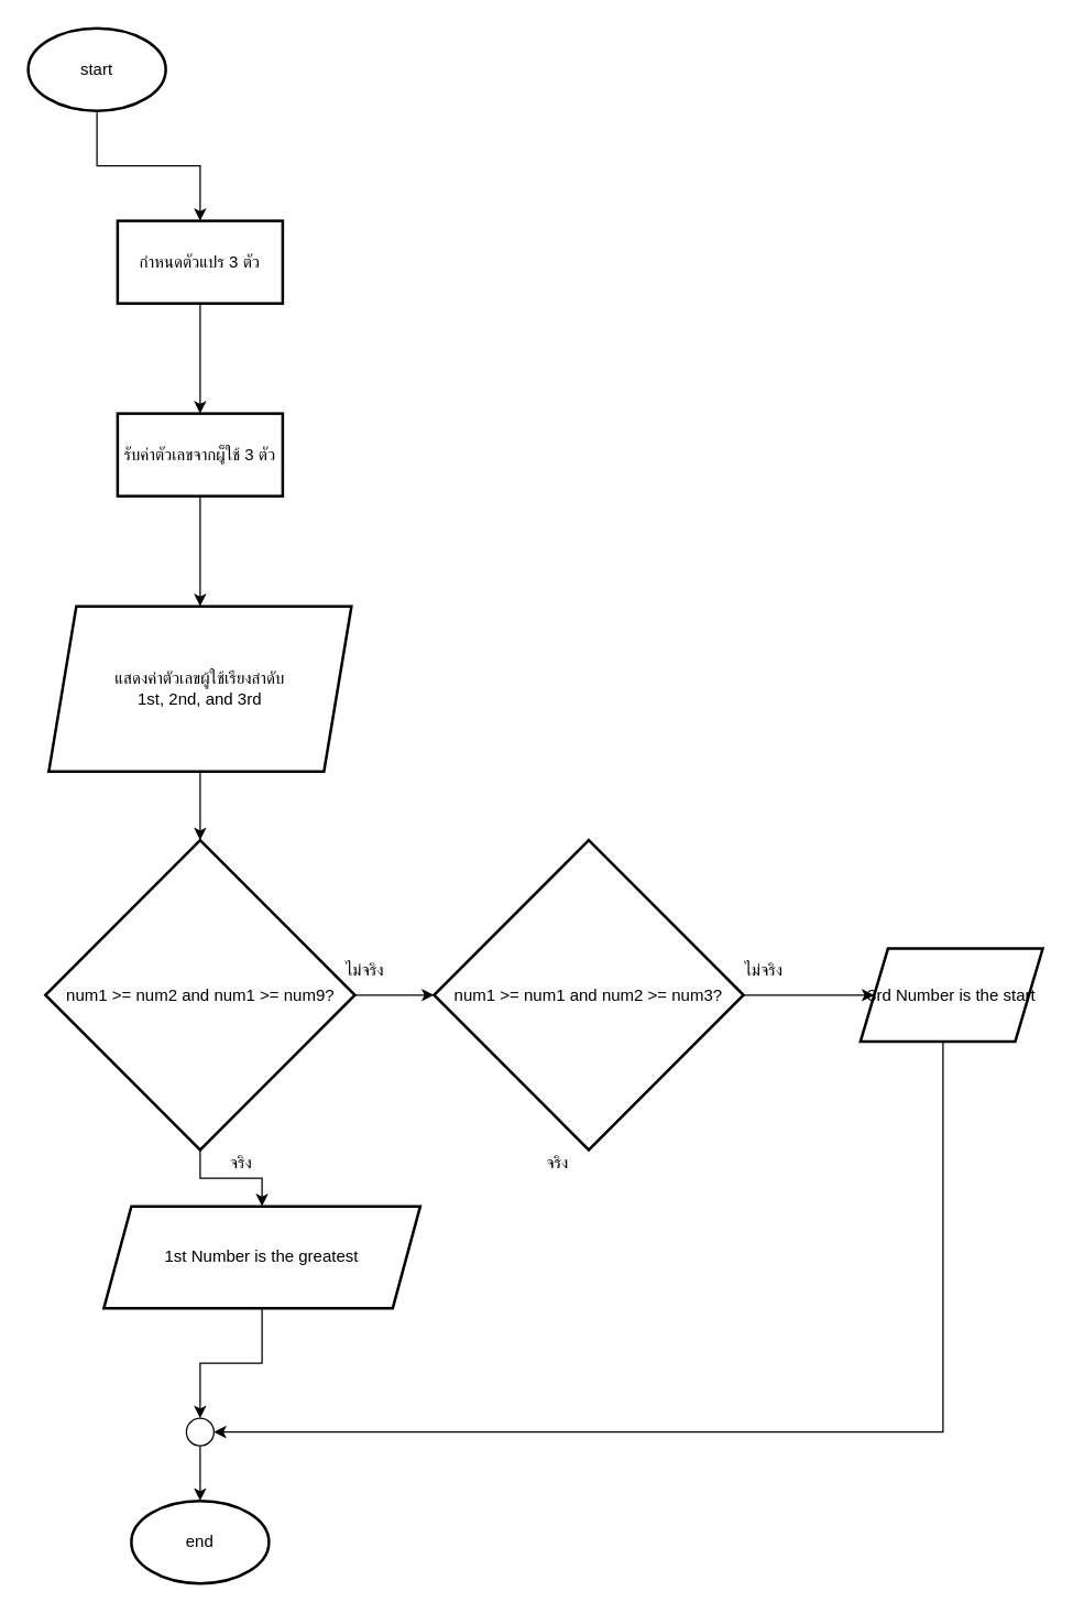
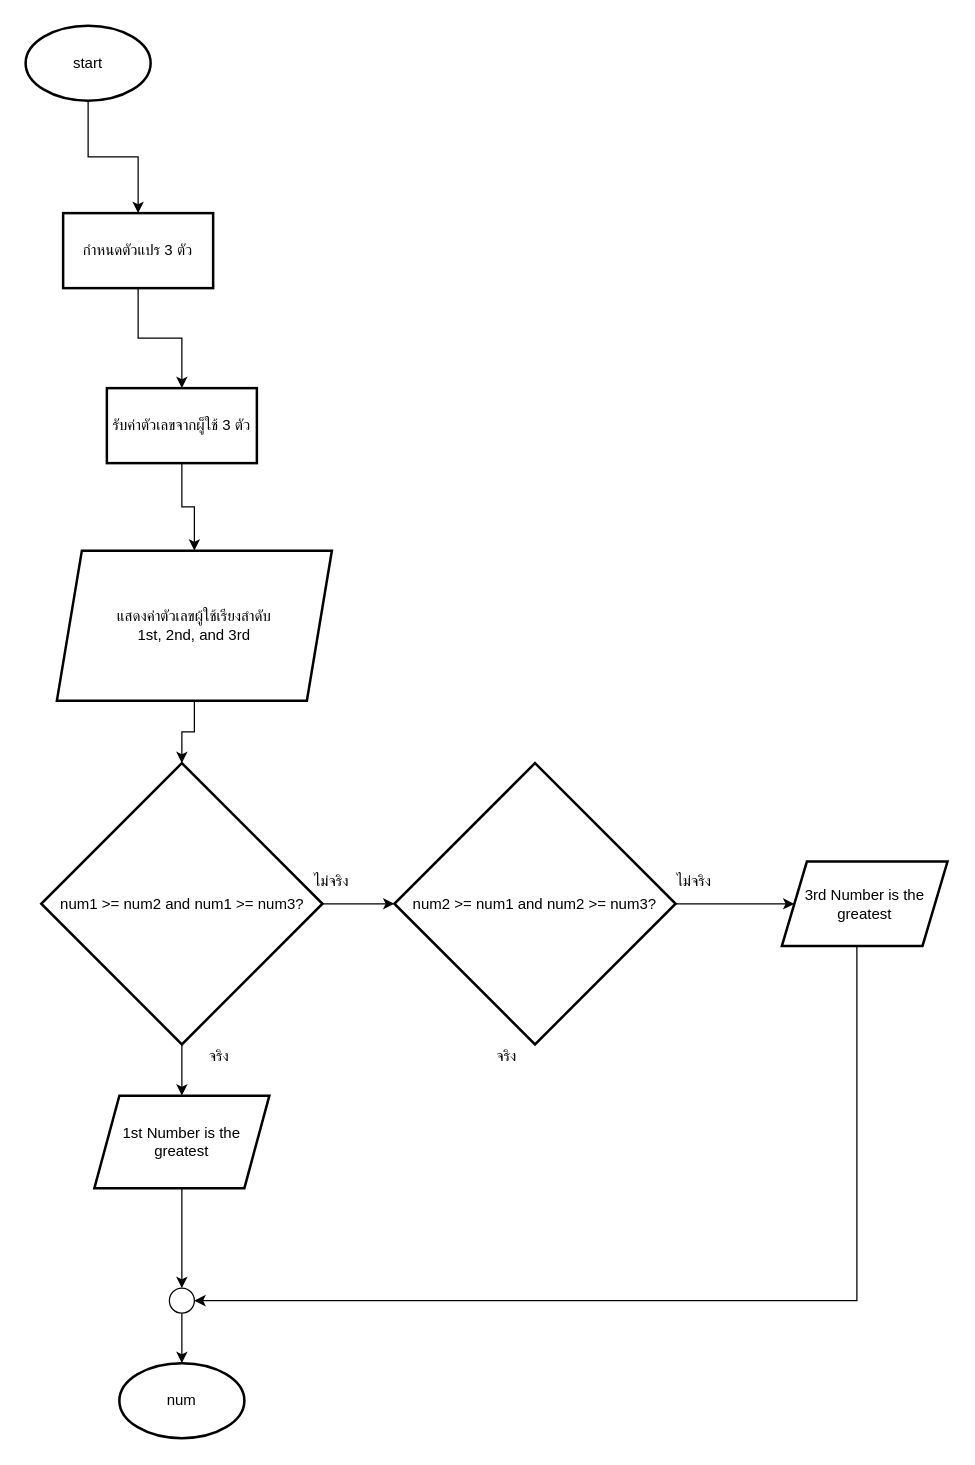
  <mxCell id="0" />
  <mxCell id="1" parent="0" />
  <mxCell id="2" value="" style="edgeStyle=orthogonalEdgeStyle;rounded=0;orthogonalLoop=1;jettySize=auto;html=1;" edge="1" parent="1" source="3" target="5"><mxGeometry relative="1" as="geometry" /></mxCell>
  <mxCell id="3" value="start" style="strokeWidth=2;html=1;shape=mxgraph.flowchart.start_1;whiteSpace=wrap;" vertex="1" parent="1"><mxGeometry x="20" y="20" width="100" height="60" as="geometry" /></mxCell>
  <mxCell id="4" value="" style="edgeStyle=orthogonalEdgeStyle;rounded=0;orthogonalLoop=1;jettySize=auto;html=1;" edge="1" parent="1" source="5" target="7"><mxGeometry relative="1" as="geometry" /></mxCell>
- <mxCell id="5" value="กำหนดตัวแปร 3 ตัว" style="whiteSpace=wrap;html=1;strokeWidth=2;" vertex="1" parent="1"><mxGeometry x="85" y="160" width="120" height="60" as="geometry" /></mxCell>
+ <mxCell id="5" value="กำหนดตัวแปร 3 ตัว" style="whiteSpace=wrap;html=1;strokeWidth=2;" vertex="1" parent="1"><mxGeometry x="50" y="170" width="120" height="60" as="geometry" /></mxCell>
  <mxCell id="6" value="" style="edgeStyle=orthogonalEdgeStyle;rounded=0;orthogonalLoop=1;jettySize=auto;html=1;" edge="1" parent="1" source="7" target="9"><mxGeometry relative="1" as="geometry" /></mxCell>
- <mxCell id="7" value="รับค่าตัวเลขจากผู็ใช้ 3 ตัว" style="whiteSpace=wrap;html=1;strokeWidth=2;" vertex="1" parent="1"><mxGeometry x="85" y="300" width="120" height="60" as="geometry" /></mxCell>
+ <mxCell id="7" value="รับค่าตัวเลขจากผู็ใช้ 3 ตัว" style="whiteSpace=wrap;html=1;strokeWidth=2;" vertex="1" parent="1"><mxGeometry x="85" y="310" width="120" height="60" as="geometry" /></mxCell>
  <mxCell id="8" style="edgeStyle=orthogonalEdgeStyle;rounded=0;orthogonalLoop=1;jettySize=auto;html=1;entryX=0.5;entryY=0;entryDx=0;entryDy=0;" edge="1" parent="1" source="9" target="12"><mxGeometry relative="1" as="geometry" /></mxCell>
- <mxCell id="9" value="แสดงค่าตัวเลขผู้ใช้เรียงลำดับ&lt;div&gt;1st, 2nd, and 3rd&lt;/div&gt;" style="shape=parallelogram;perimeter=parallelogramPerimeter;whiteSpace=wrap;html=1;fixedSize=1;strokeWidth=2;" vertex="1" parent="1"><mxGeometry x="35" y="440" width="220" height="120" as="geometry" /></mxCell>
+ <mxCell id="9" value="แสดงค่าตัวเลขผู้ใช้เรียงลำดับ&lt;div&gt;1st, 2nd, and 3rd&lt;/div&gt;" style="shape=parallelogram;perimeter=parallelogramPerimeter;whiteSpace=wrap;html=1;fixedSize=1;strokeWidth=2;" vertex="1" parent="1"><mxGeometry x="45" y="440" width="220" height="120" as="geometry" /></mxCell>
  <mxCell id="10" value="" style="edgeStyle=orthogonalEdgeStyle;rounded=0;orthogonalLoop=1;jettySize=auto;html=1;" edge="1" parent="1" source="12" target="14"><mxGeometry relative="1" as="geometry" /></mxCell>
  <mxCell id="11" value="" style="edgeStyle=orthogonalEdgeStyle;rounded=0;orthogonalLoop=1;jettySize=auto;html=1;" edge="1" parent="1" source="12" target="16"><mxGeometry relative="1" as="geometry" /></mxCell>
- <mxCell id="12" value="num1 &gt;= num2 and num1 &gt;= num9?" style="rhombus;strokeWidth=2;whiteSpace=wrap;" vertex="1" parent="1"><mxGeometry x="32.5" y="610" width="225" height="225" as="geometry" /></mxCell>
+ <mxCell id="12" value="num1 &gt;= num2 and num1 &gt;= num3?" style="rhombus;strokeWidth=2;whiteSpace=wrap;" vertex="1" parent="1"><mxGeometry x="32.5" y="610" width="225" height="225" as="geometry" /></mxCell>
  <mxCell id="13" value="" style="edgeStyle=orthogonalEdgeStyle;rounded=0;orthogonalLoop=1;jettySize=auto;html=1;" edge="1" parent="1" source="14" target="21"><mxGeometry relative="1" as="geometry" /></mxCell>
- <mxCell id="14" value="num1 &gt;= num1 and num2 &gt;= num3?" style="rhombus;strokeWidth=2;whiteSpace=wrap;" vertex="1" parent="1"><mxGeometry x="315" y="610" width="225" height="225" as="geometry" /></mxCell>
+ <mxCell id="14" value="num2 &gt;= num1 and num2 &gt;= num3?" style="rhombus;strokeWidth=2;whiteSpace=wrap;" vertex="1" parent="1"><mxGeometry x="315" y="610" width="225" height="225" as="geometry" /></mxCell>
  <mxCell id="15" value="ไม่จริง" style="text;html=1;align=center;verticalAlign=middle;whiteSpace=wrap;rounded=0;" vertex="1" parent="1"><mxGeometry x="235" y="690" width="60" height="30" as="geometry" /></mxCell>
- <mxCell id="16" value="1st Number is the greatest" style="shape=parallelogram;perimeter=parallelogramPerimeter;whiteSpace=wrap;html=1;fixedSize=1;strokeWidth=2;" vertex="1" parent="1"><mxGeometry x="75" y="876" width="230" height="74" as="geometry" /></mxCell>
+ <mxCell id="16" value="1st Number is the greatest" style="shape=parallelogram;perimeter=parallelogramPerimeter;whiteSpace=wrap;html=1;fixedSize=1;strokeWidth=2;" vertex="1" parent="1"><mxGeometry x="75" y="876" width="140" height="74" as="geometry" /></mxCell>
  <mxCell id="17" value="จริง" style="text;html=1;align=center;verticalAlign=middle;whiteSpace=wrap;rounded=0;" vertex="1" parent="1"><mxGeometry x="145" y="830" width="60" height="30" as="geometry" /></mxCell>
  <mxCell id="18" value="จริง" style="text;html=1;align=center;verticalAlign=middle;whiteSpace=wrap;rounded=0;" vertex="1" parent="1"><mxGeometry x="375" y="830" width="60" height="30" as="geometry" /></mxCell>
  <mxCell id="19" value="ไม่จริง" style="text;html=1;align=center;verticalAlign=middle;whiteSpace=wrap;rounded=0;" vertex="1" parent="1"><mxGeometry x="525" y="690" width="60" height="30" as="geometry" /></mxCell>
  <mxCell id="20" style="edgeStyle=orthogonalEdgeStyle;rounded=0;orthogonalLoop=1;jettySize=auto;html=1;entryX=1;entryY=0.5;entryDx=0;entryDy=0;entryPerimeter=0;" edge="1" parent="1" source="21" target="23"><mxGeometry relative="1" as="geometry"><mxPoint x="155" y="1040" as="targetPoint" /><Array as="points"><mxPoint x="685" y="1040" /></Array></mxGeometry></mxCell>
- <mxCell id="21" value="3rd Number is the start" style="shape=parallelogram;perimeter=parallelogramPerimeter;whiteSpace=wrap;html=1;fixedSize=1;strokeWidth=2;" vertex="1" parent="1"><mxGeometry x="625" y="688.75" width="132.5" height="67.5" as="geometry" /></mxCell>
+ <mxCell id="21" value="3rd Number is the greatest" style="shape=parallelogram;perimeter=parallelogramPerimeter;whiteSpace=wrap;html=1;fixedSize=1;strokeWidth=2;" vertex="1" parent="1"><mxGeometry x="625" y="688.75" width="132.5" height="67.5" as="geometry" /></mxCell>
  <mxCell id="22" style="edgeStyle=orthogonalEdgeStyle;rounded=0;orthogonalLoop=1;jettySize=auto;html=1;" edge="1" parent="1" source="23" target="25"><mxGeometry relative="1" as="geometry" /></mxCell>
  <mxCell id="23" value="" style="verticalLabelPosition=bottom;verticalAlign=top;html=1;shape=mxgraph.flowchart.on-page_reference;" vertex="1" parent="1"><mxGeometry x="135" y="1030" width="20" height="20" as="geometry" /></mxCell>
  <mxCell id="24" style="edgeStyle=orthogonalEdgeStyle;rounded=0;orthogonalLoop=1;jettySize=auto;html=1;entryX=0.5;entryY=0;entryDx=0;entryDy=0;entryPerimeter=0;" edge="1" parent="1" source="16" target="23"><mxGeometry relative="1" as="geometry" /></mxCell>
- <mxCell id="25" value="end" style="strokeWidth=2;html=1;shape=mxgraph.flowchart.start_1;whiteSpace=wrap;" vertex="1" parent="1"><mxGeometry x="95" y="1090" width="100" height="60" as="geometry" /></mxCell>
+ <mxCell id="25" value="num" style="strokeWidth=2;html=1;shape=mxgraph.flowchart.start_1;whiteSpace=wrap;" vertex="1" parent="1"><mxGeometry x="95" y="1090" width="100" height="60" as="geometry" /></mxCell>
